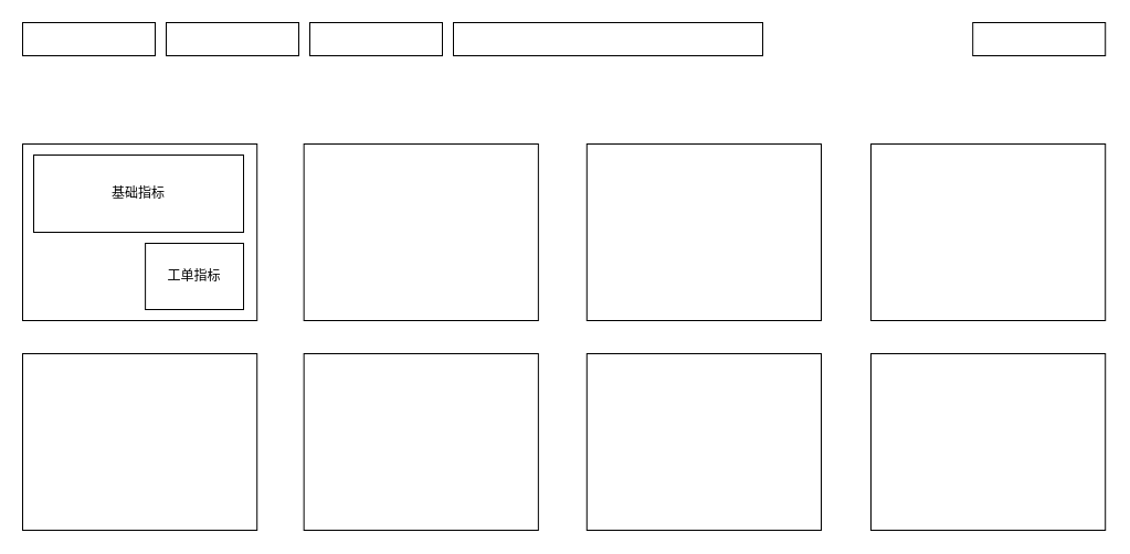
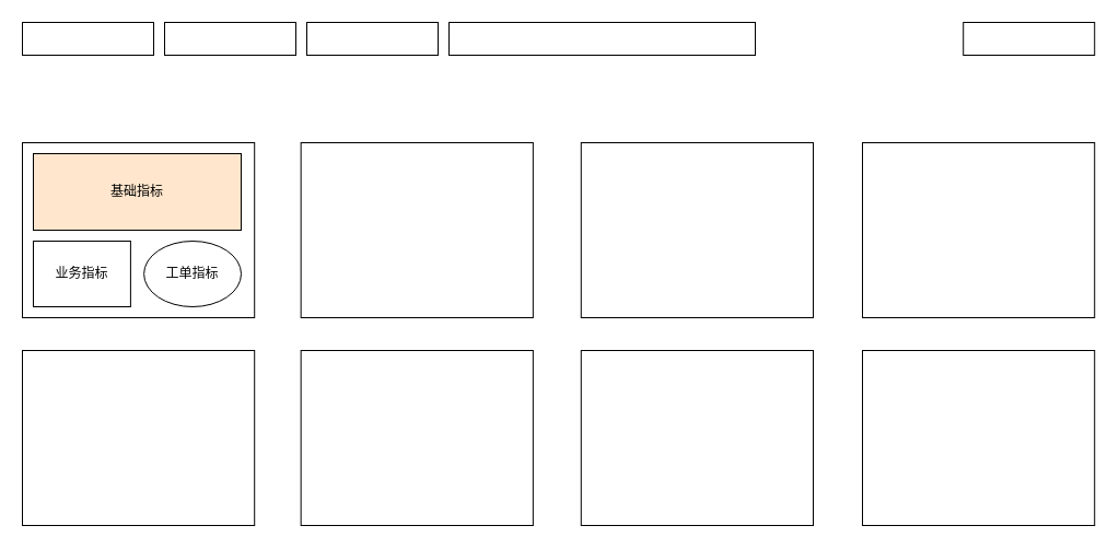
  <mxCell id="0" />
  <mxCell id="1" parent="0" />
  <mxCell id="2" value="" style="rounded=0;whiteSpace=wrap;html=1;" vertex="1" parent="1"><mxGeometry x="20" y="20" width="120" height="30" as="geometry" /></mxCell>
  <mxCell id="3" value="" style="rounded=0;whiteSpace=wrap;html=1;" vertex="1" parent="1"><mxGeometry x="150" y="20" width="120" height="30" as="geometry" /></mxCell>
  <mxCell id="4" value="" style="rounded=0;whiteSpace=wrap;html=1;" vertex="1" parent="1"><mxGeometry x="280" y="20" width="120" height="30" as="geometry" /></mxCell>
  <mxCell id="5" value="" style="rounded=0;whiteSpace=wrap;html=1;" vertex="1" parent="1"><mxGeometry x="410" y="20" width="280" height="30" as="geometry" /></mxCell>
  <mxCell id="6" value="" style="rounded=0;whiteSpace=wrap;html=1;" vertex="1" parent="1"><mxGeometry x="880.21" y="20" width="120" height="30" as="geometry" /></mxCell>
  <mxCell id="7" value="" style="rounded=0;whiteSpace=wrap;html=1;" vertex="1" parent="1"><mxGeometry x="20" y="130" width="212.209" height="160" as="geometry" /></mxCell>
  <mxCell id="8" value="" style="rounded=0;whiteSpace=wrap;html=1;" vertex="1" parent="1"><mxGeometry x="274.651" y="130" width="212.209" height="160" as="geometry" /></mxCell>
  <mxCell id="9" value="" style="rounded=0;whiteSpace=wrap;html=1;" vertex="1" parent="1"><mxGeometry x="530.791" y="130" width="212.209" height="160" as="geometry" /></mxCell>
  <mxCell id="10" value="" style="rounded=0;whiteSpace=wrap;html=1;" vertex="1" parent="1"><mxGeometry x="788.001" y="130" width="212.209" height="160" as="geometry" /></mxCell>
  <mxCell id="11" value="" style="rounded=0;whiteSpace=wrap;html=1;" vertex="1" parent="1"><mxGeometry x="20" y="320" width="212.209" height="160" as="geometry" /></mxCell>
  <mxCell id="12" value="" style="rounded=0;whiteSpace=wrap;html=1;" vertex="1" parent="1"><mxGeometry x="274.651" y="320" width="212.209" height="160" as="geometry" /></mxCell>
  <mxCell id="13" value="" style="rounded=0;whiteSpace=wrap;html=1;" vertex="1" parent="1"><mxGeometry x="530.791" y="320" width="212.209" height="160" as="geometry" /></mxCell>
  <mxCell id="14" value="" style="rounded=0;whiteSpace=wrap;html=1;" vertex="1" parent="1"><mxGeometry x="788.001" y="320" width="212.209" height="160" as="geometry" /></mxCell>
- <mxCell id="15" value="基础指标" style="rounded=0;whiteSpace=wrap;html=1;" vertex="1" parent="1"><mxGeometry x="30" y="140" width="190" height="70" as="geometry" /></mxCell>
- <mxCell id="17" value="工单指标" style="rounded=0;whiteSpace=wrap;html=1;" vertex="1" parent="1"><mxGeometry x="131.1" y="220" width="88.9" height="60" as="geometry" /></mxCell>
+ <mxCell id="15" value="基础指标" style="rounded=0;whiteSpace=wrap;html=1;fillColor=#ffe6cc;" vertex="1" parent="1"><mxGeometry x="30" y="140" width="190" height="70" as="geometry" /></mxCell>
+ <mxCell id="16" value="业务指标" style="rounded=0;whiteSpace=wrap;html=1;" vertex="1" parent="1"><mxGeometry x="30" y="220" width="88.9" height="60" as="geometry" /></mxCell>
+ <mxCell id="17" value="工单指标" style="ellipse;whiteSpace=wrap;html=1;" vertex="1" parent="1"><mxGeometry x="131.1" y="220" width="88.9" height="60" as="geometry" /></mxCell>
